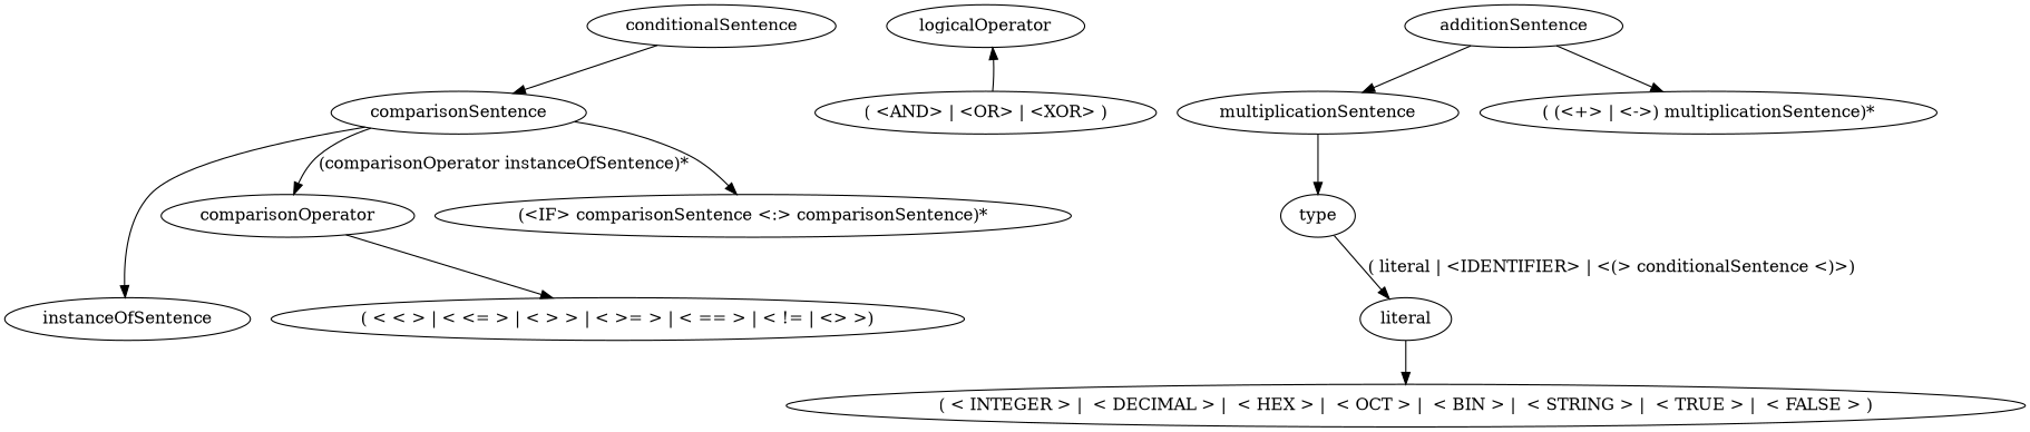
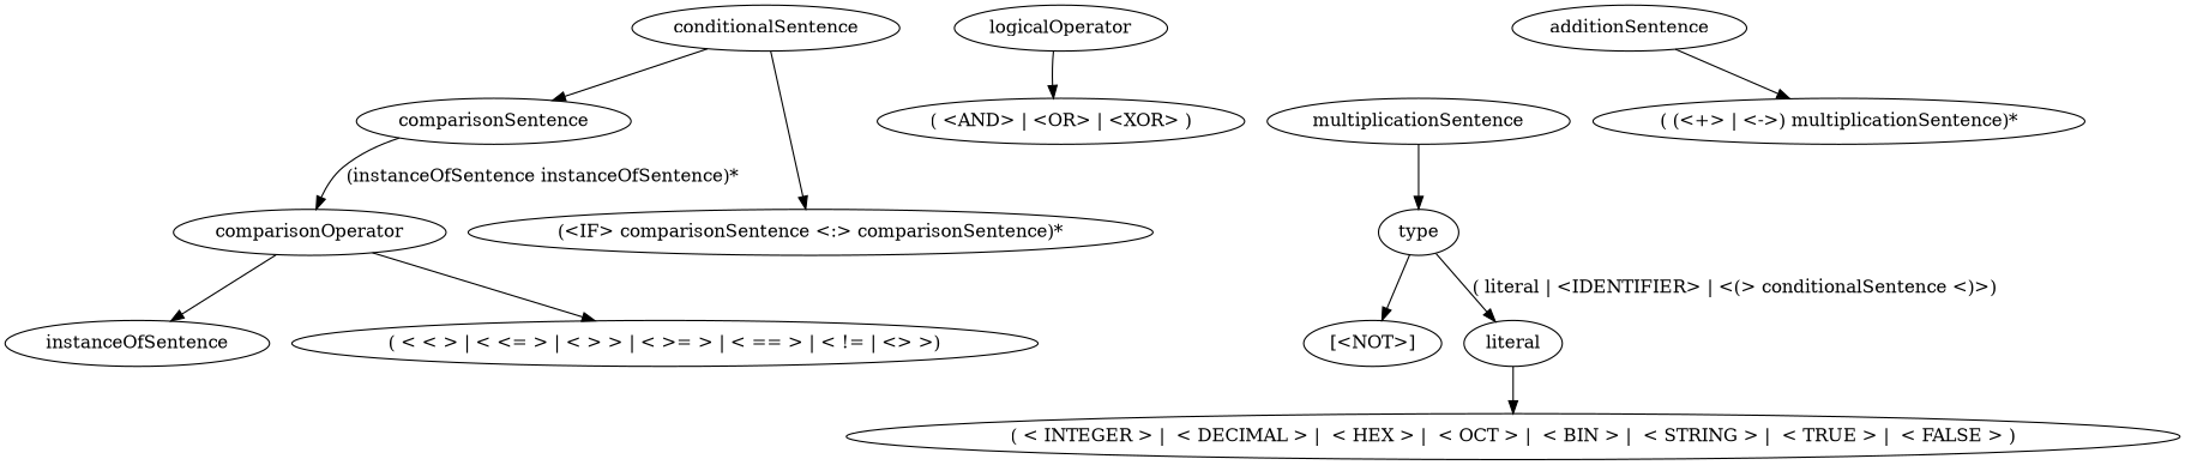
  digraph {
    conditionalSentence
    comparisonSentence
    "(<IF> comparisonSentence <:> comparisonSentence)*"
    logicalOperator
    "( <AND> | <OR> | <XOR> )"
    instanceOfSentence
    comparisonOperator
    "( < < > | < <= > | < > > | < >= > | < == > | < != | <> >)"
    additionSentence
    multiplicationSentence
    "( (<+> | <->) multiplicationSentence)*"
    n12 [label=type]
+   "[<NOT>]"
    literal
    "( < INTEGER > |  < DECIMAL > |  < HEX > |  < OCT > |  < BIN > |  < STRING > |  < TRUE > |  < FALSE > )"
    conditionalSentence -> comparisonSentence
-   comparisonSentence -> "(<IF> comparisonSentence <:> comparisonSentence)*"
-   comparisonSentence -> instanceOfSentence
-   comparisonSentence -> comparisonOperator [label="(comparisonOperator instanceOfSentence)*"]
-   "( <AND> | <OR> | <XOR> )" -> logicalOperator
+   conditionalSentence -> "(<IF> comparisonSentence <:> comparisonSentence)*"
+   comparisonOperator -> instanceOfSentence
+   comparisonSentence -> comparisonOperator [label="(instanceOfSentence instanceOfSentence)*"]
+   logicalOperator -> "( <AND> | <OR> | <XOR> )"
    comparisonOperator -> "( < < > | < <= > | < > > | < >= > | < == > | < != | <> >)"
-   additionSentence -> multiplicationSentence
    additionSentence -> "( (<+> | <->) multiplicationSentence)*"
    multiplicationSentence -> n12
+   n12 -> "[<NOT>]"
    n12 -> literal [label="( literal | <IDENTIFIER> | <(> conditionalSentence <)>)"]
    literal -> "( < INTEGER > |  < DECIMAL > |  < HEX > |  < OCT > |  < BIN > |  < STRING > |  < TRUE > |  < FALSE > )"
  }
